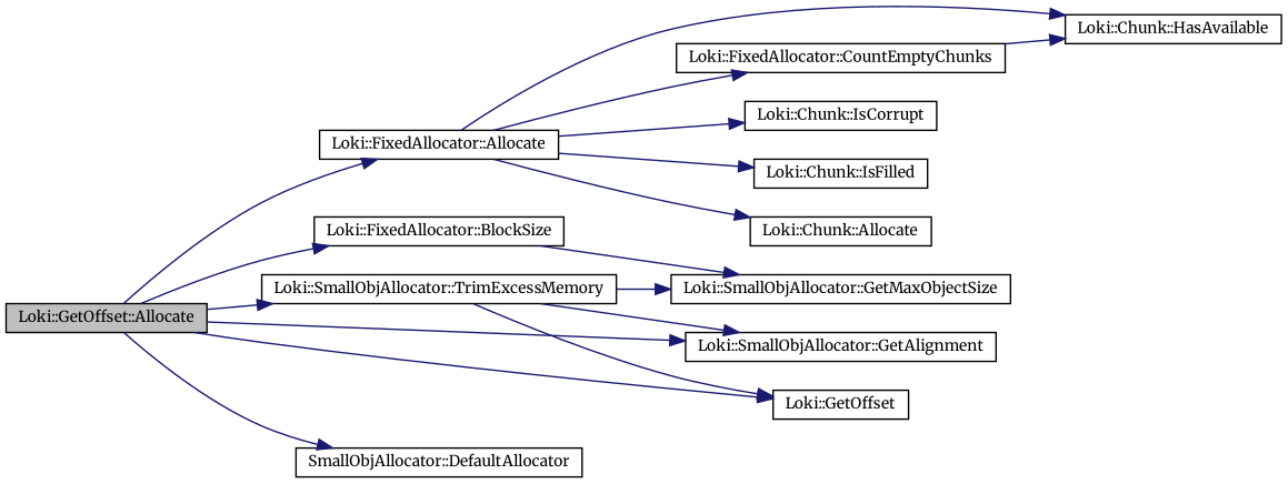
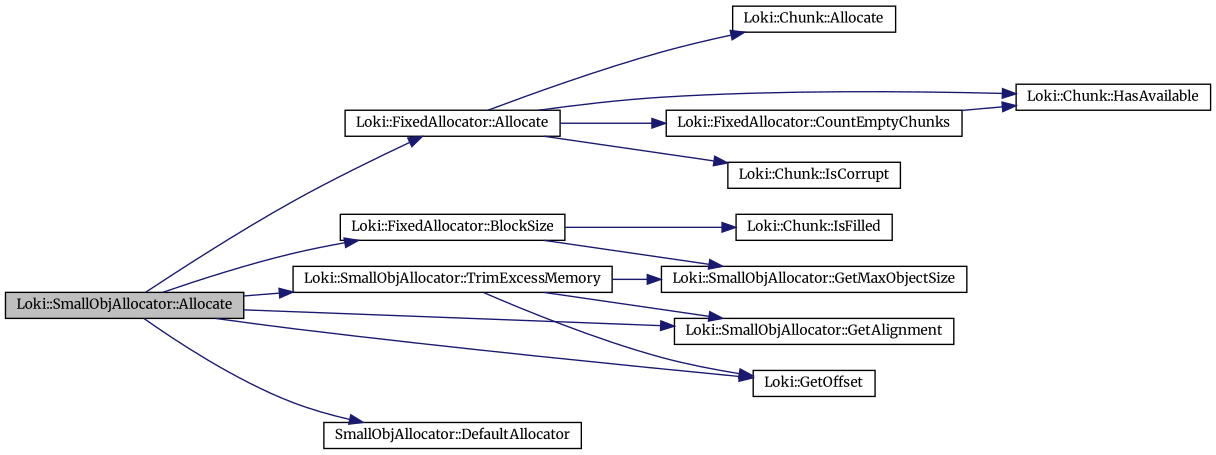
  digraph {
    fontname=Merriweather
    rankdir=LR
    node [color=black fontname=Merriweather fontsize=10 shape=record]
    edge [color=midnightblue fontname=Merriweather fontsize=10 labelfontname=FreeSans labelfontsize=10 style=solid]
-   n1 [fillcolor=grey75 fontcolor=black height=0.2 label="Loki::GetOffset::Allocate" style=filled width=0.4]
+   n1 [fillcolor=grey75 fontcolor=black height=0.2 label="Loki::SmallObjAllocator::Allocate" style=filled width=0.4]
    n2 [height=0.2 label="Loki::FixedAllocator::Allocate" width=0.4]
    n3 [height=0.2 label="Loki::FixedAllocator::BlockSize" width=0.4]
    n4 [height=0.2 label="SmallObjAllocator::DefaultAllocator" width=0.4]
    n5 [height=0.2 label="Loki::SmallObjAllocator::GetAlignment" width=0.4]
    n6 [height=0.2 label="Loki::GetOffset" width=0.4]
    n7 [height=0.2 label="Loki::SmallObjAllocator::TrimExcessMemory" width=0.4]
    n8 [height=0.2 label="Loki::Chunk::Allocate" width=0.4]
    n9 [height=0.2 label="Loki::FixedAllocator::CountEmptyChunks" width=0.4]
    n10 [height=0.2 label="Loki::Chunk::HasAvailable" width=0.4]
    n11 [height=0.2 label="Loki::Chunk::IsCorrupt" width=0.4]
    n12 [height=0.2 label="Loki::Chunk::IsFilled" width=0.4]
    n13 [height=0.2 label="Loki::SmallObjAllocator::GetMaxObjectSize" width=0.4]
    n1 -> n2
    n1 -> n3
    n1 -> n4
    n1 -> n5
    n1 -> n6
    n1 -> n7
    n2 -> n8
    n2 -> n9
    n2 -> n10
    n2 -> n11
-   n2 -> n12
+   n3 -> n12
    n3 -> n13
    n7 -> n5
    n7 -> n6
    n7 -> n13
    n9 -> n10
  }
